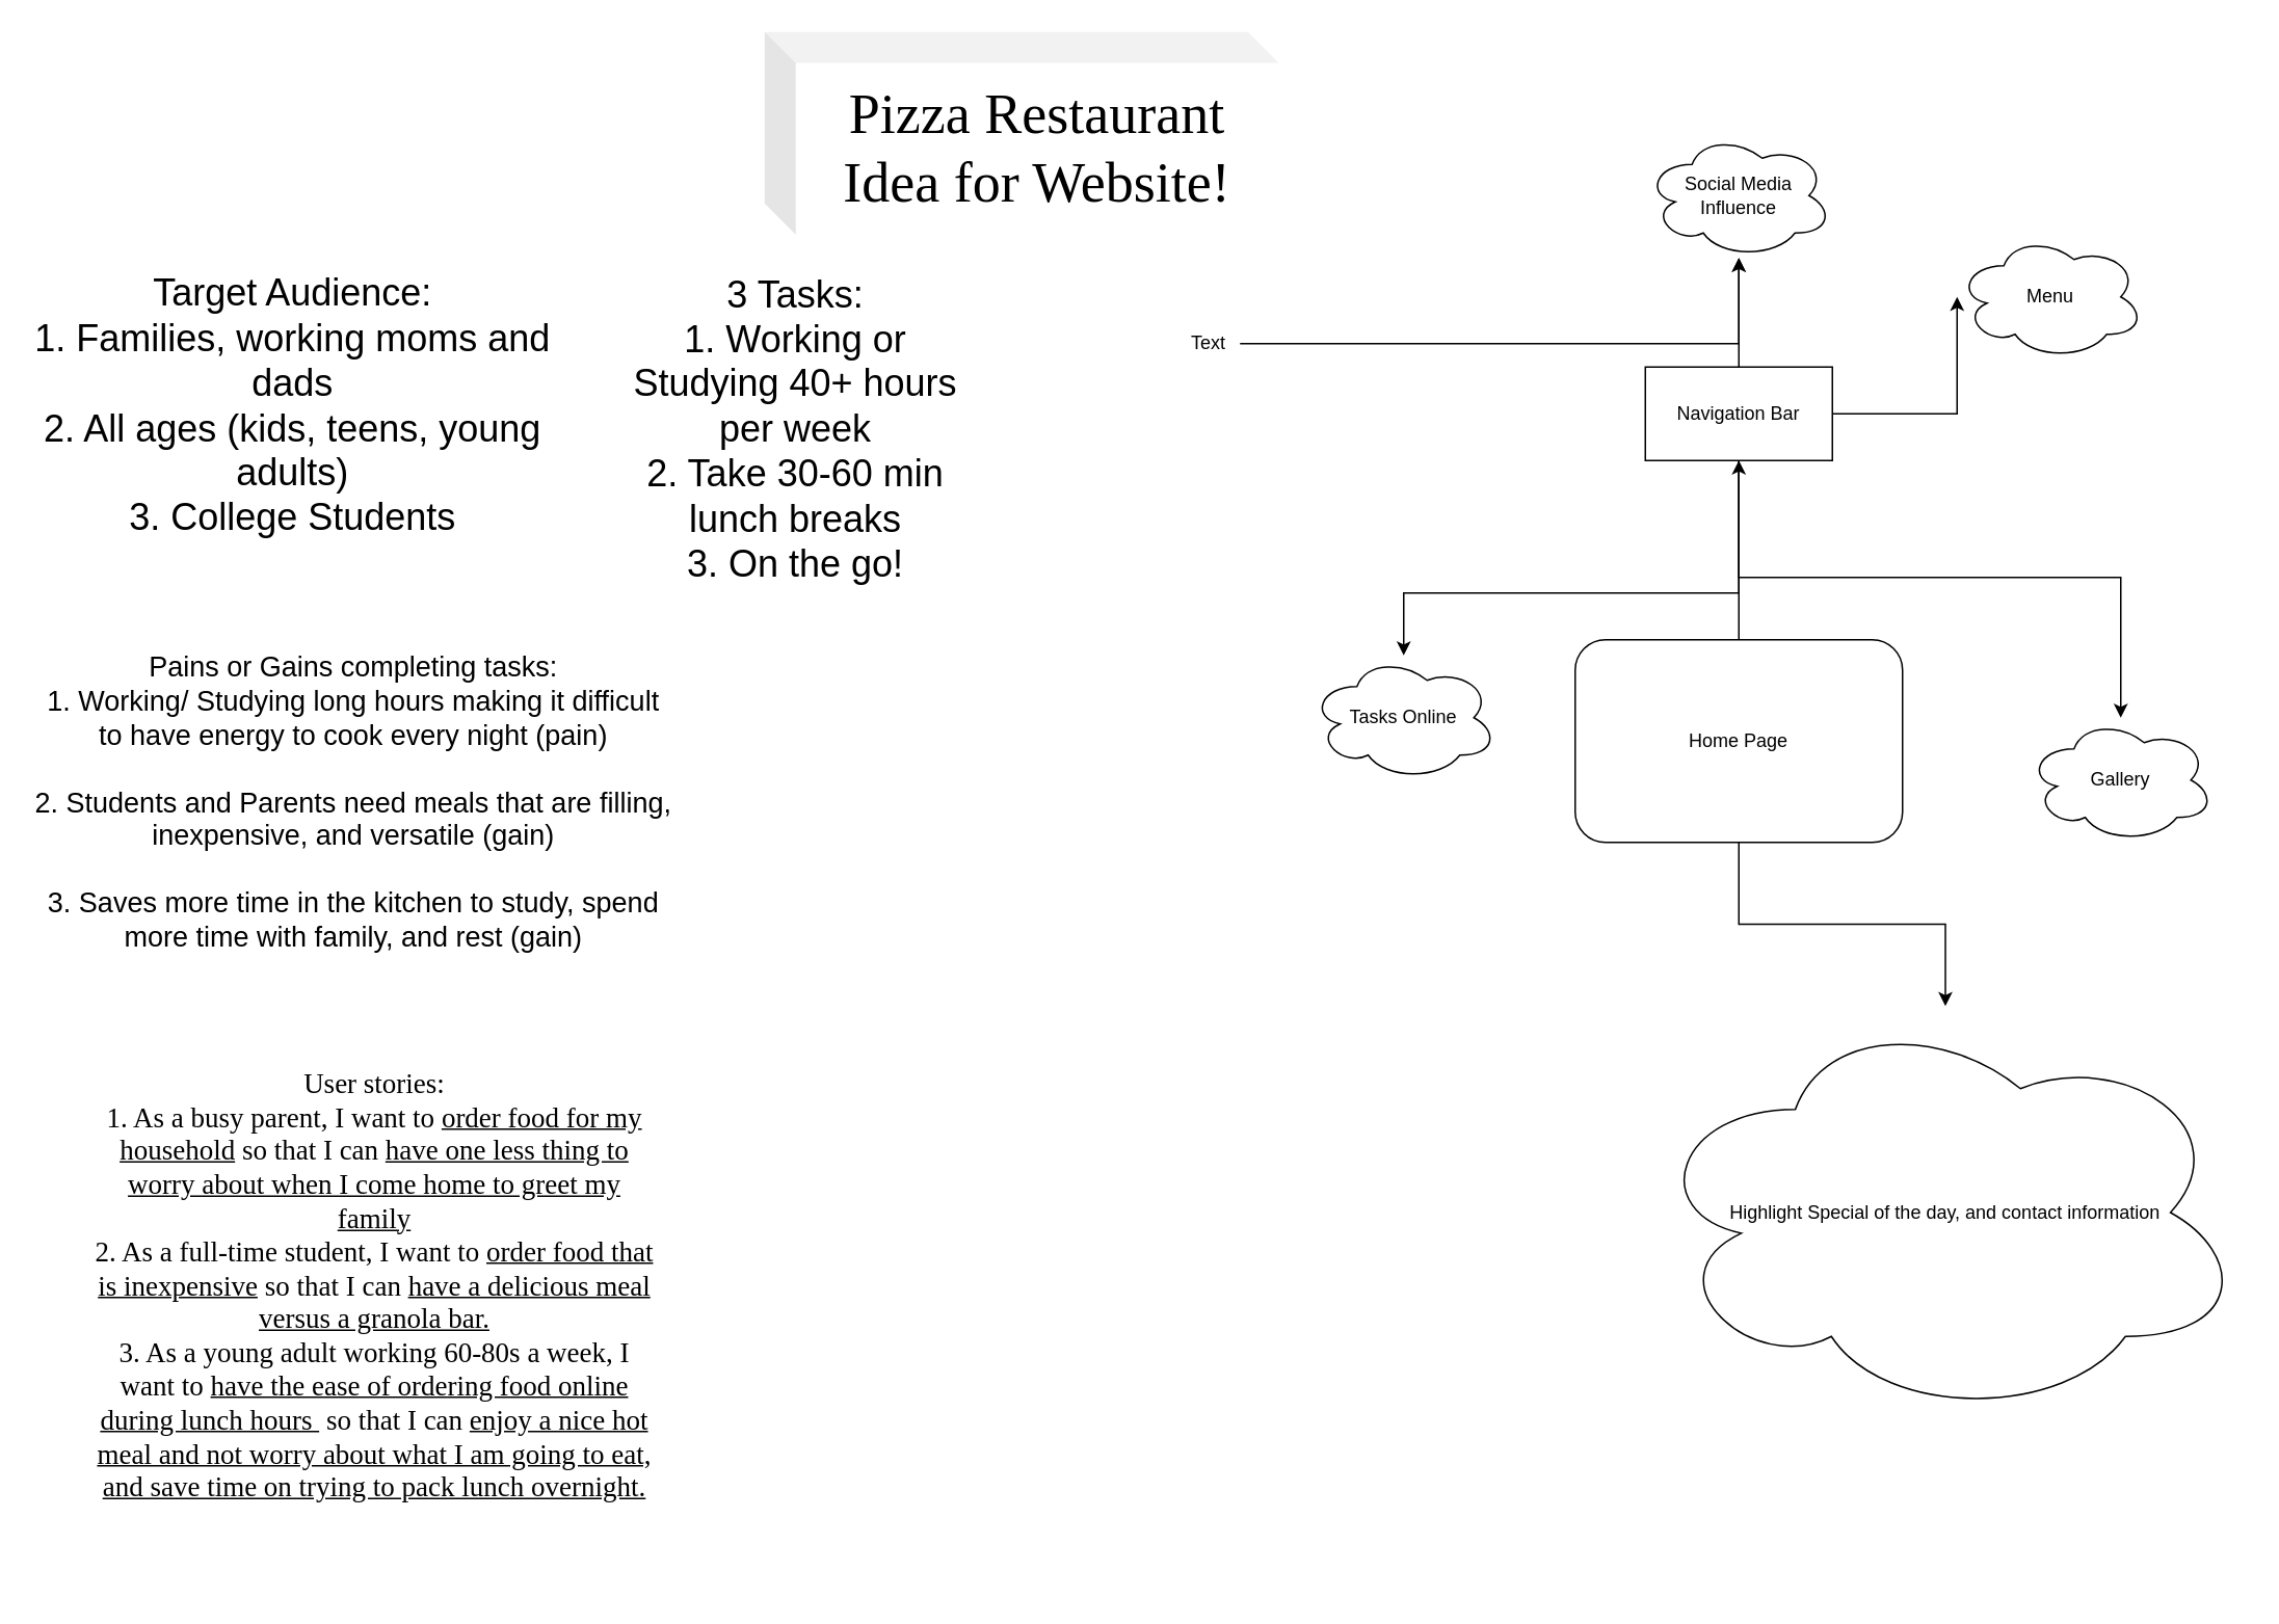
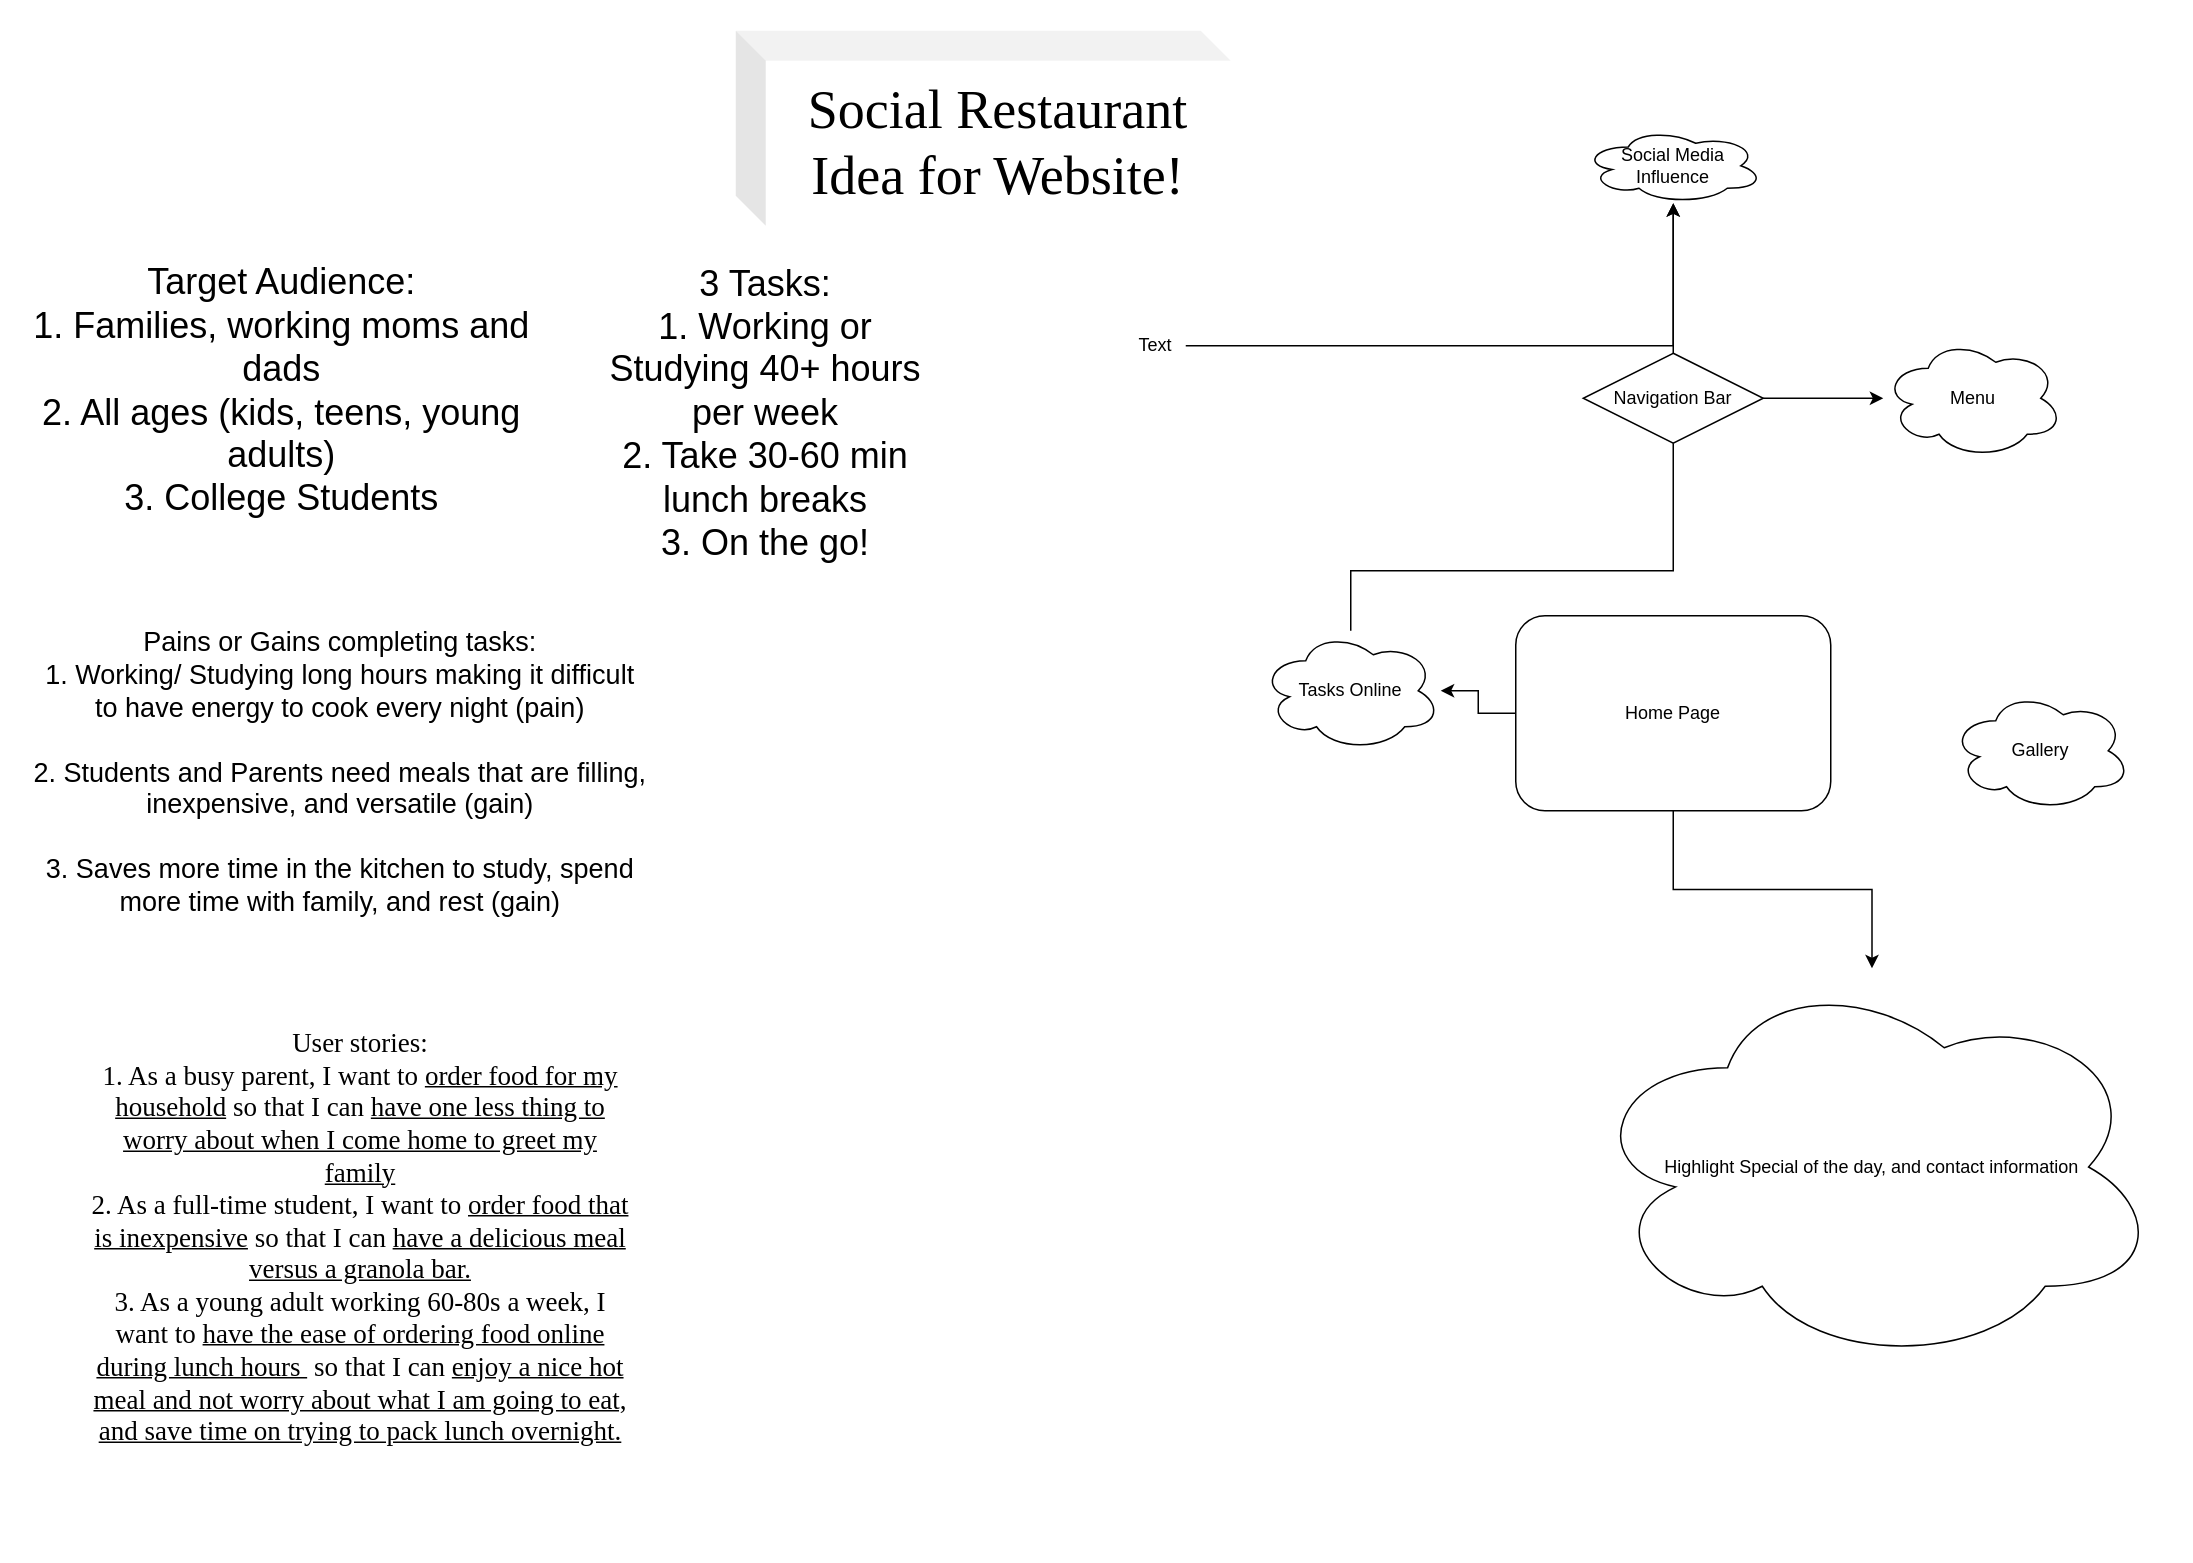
  <mxCell id="0" />
  <mxCell id="1" parent="0" />
  <mxCell id="2" value="&lt;font style=&quot;font-size: 24px&quot;&gt;Target Audience:&lt;br&gt;1. Families, working moms and dads&lt;br&gt;2. All ages (kids, teens, young adults)&lt;br&gt;3. College Students&lt;/font&gt;" style="text;html=1;strokeColor=none;fillColor=none;align=center;verticalAlign=middle;whiteSpace=wrap;rounded=0;" vertex="1" parent="1"><mxGeometry x="20" y="170" width="335" height="180" as="geometry" /></mxCell>
  <mxCell id="3" value="&lt;font&gt;&lt;font style=&quot;font-size: 24px&quot;&gt;3 Tasks:&lt;br&gt;1. Working or Studying 40+ hours per week&lt;br&gt;2. Take 30-60 min lunch breaks&lt;br&gt;3. On the go!&lt;/font&gt;&lt;br&gt;&lt;/font&gt;" style="text;html=1;strokeColor=none;fillColor=none;align=center;verticalAlign=middle;whiteSpace=wrap;rounded=0;" vertex="1" parent="1"><mxGeometry x="390" y="205" width="240" height="140" as="geometry" /></mxCell>
  <mxCell id="4" value="&lt;font style=&quot;font-size: 18px&quot;&gt;&lt;font&gt;Pains or Gains completing tasks:&lt;br&gt;1. Working/ Studying long hours making it difficult to have energy to cook every night (pain)&lt;br&gt;&lt;br&gt;2. Students and Parents need meals that are filling, inexpensive, and versatile (gain)&lt;br&gt;&lt;br&gt;&lt;/font&gt;3. Saves more time in the kitchen to study, spend more time with family, and rest (gain)&lt;/font&gt;" style="text;html=1;strokeColor=none;fillColor=none;align=center;verticalAlign=middle;whiteSpace=wrap;rounded=0;" vertex="1" parent="1"><mxGeometry x="20" y="380" width="412.5" height="270" as="geometry" /></mxCell>
  <mxCell id="5" value="" style="edgeStyle=orthogonalEdgeStyle;rounded=0;orthogonalLoop=1;jettySize=auto;html=1;" edge="1" parent="1" source="6" target="18"><mxGeometry relative="1" as="geometry" /></mxCell>
- <mxCell id="6" value="Text" style="text;html=1;strokeColor=none;fillColor=none;align=center;verticalAlign=middle;whiteSpace=wrap;rounded=0;" vertex="1" parent="1"><mxGeometry x="755" y="210" width="40" height="20" as="geometry" /></mxCell>
- <mxCell id="7" value="&lt;font face=&quot;Times New Roman&quot; style=&quot;font-size: 36px&quot;&gt;Pizza Restaurant Idea for Website!&lt;/font&gt;" style="shape=cube;whiteSpace=wrap;html=1;boundedLbl=1;backgroundOutline=1;darkOpacity=0.05;darkOpacity2=0.1;rounded=0;strokeColor=none;fillColor=none;" vertex="1" parent="1"><mxGeometry x="490" y="20" width="330" height="130" as="geometry" /></mxCell>
+ <mxCell id="6" value="Text" style="text;html=1;strokeColor=none;fillColor=none;align=center;verticalAlign=middle;whiteSpace=wrap;rounded=0;" vertex="1" parent="1"><mxGeometry x="750" y="220" width="40" height="20" as="geometry" /></mxCell>
+ <mxCell id="7" value="&lt;font face=&quot;Times New Roman&quot; style=&quot;font-size: 36px&quot;&gt;Social Restaurant Idea for Website!&lt;/font&gt;" style="shape=cube;whiteSpace=wrap;html=1;boundedLbl=1;backgroundOutline=1;darkOpacity=0.05;darkOpacity2=0.1;rounded=0;strokeColor=none;fillColor=none;" vertex="1" parent="1"><mxGeometry x="490" y="20" width="330" height="130" as="geometry" /></mxCell>
  <mxCell id="8" value="&lt;font face=&quot;Times New Roman&quot; style=&quot;font-size: 18px&quot;&gt;User stories:&lt;br&gt;1. As a busy parent, I want to &lt;u&gt;order food for my household&lt;/u&gt;&amp;nbsp;so that I can &lt;u&gt;have one less thing to worry about when I come home to greet my family&lt;/u&gt;&lt;br&gt;2. As a full-time student, I want to &lt;u&gt;order food that is inexpensive&lt;/u&gt;&amp;nbsp;so that I can &lt;u&gt;have a delicious meal versus a granola bar.&lt;/u&gt;&lt;br&gt;3. As a young adult working 60-80s a week, I want to &lt;u&gt;have the ease of ordering food online during lunch hours&amp;nbsp;&lt;/u&gt;&amp;nbsp;so that I can &lt;u&gt;enjoy a nice hot meal and not worry about what I am going to eat, and save time on trying to pack lunch overnight.&lt;/u&gt;&lt;br&gt;&lt;/font&gt;" style="text;html=1;strokeColor=none;fillColor=none;align=center;verticalAlign=middle;whiteSpace=wrap;rounded=0;" vertex="1" parent="1"><mxGeometry x="60" y="630" width="360" height="390" as="geometry" /></mxCell>
- <mxCell id="9" value="" style="edgeStyle=orthogonalEdgeStyle;rounded=0;orthogonalLoop=1;jettySize=auto;html=1;" edge="1" parent="1" source="11" target="16"><mxGeometry relative="1" as="geometry" /></mxCell>
+ <mxCell id="9" value="" style="edgeStyle=orthogonalEdgeStyle;rounded=0;orthogonalLoop=1;jettySize=auto;html=1;" edge="1" parent="1" source="11" target="21"><mxGeometry relative="1" as="geometry" /></mxCell>
  <mxCell id="10" value="" style="edgeStyle=orthogonalEdgeStyle;rounded=0;orthogonalLoop=1;jettySize=auto;html=1;" edge="1" parent="1" source="11" target="19"><mxGeometry relative="1" as="geometry" /></mxCell>
  <mxCell id="11" value="Home Page" style="whiteSpace=wrap;html=1;rounded=1;" vertex="1" parent="1"><mxGeometry x="1010" y="410" width="210" height="130" as="geometry" /></mxCell>
  <mxCell id="12" value="" style="edgeStyle=orthogonalEdgeStyle;rounded=0;orthogonalLoop=1;jettySize=auto;html=1;" edge="1" parent="1" source="16" target="17"><mxGeometry relative="1" as="geometry"><Array as="points"><mxPoint x="1255" y="265" /></Array></mxGeometry></mxCell>
  <mxCell id="13" value="" style="edgeStyle=orthogonalEdgeStyle;rounded=0;orthogonalLoop=1;jettySize=auto;html=1;" edge="1" parent="1" source="16" target="18"><mxGeometry relative="1" as="geometry" /></mxCell>
- <mxCell id="14" style="edgeStyle=orthogonalEdgeStyle;rounded=0;orthogonalLoop=1;jettySize=auto;html=1;" edge="1" parent="1" source="16" target="20"><mxGeometry relative="1" as="geometry"><mxPoint x="1360" y="500" as="targetPoint" /><Array as="points"><mxPoint x="1115" y="370" /><mxPoint x="1360" y="370" /></Array></mxGeometry></mxCell>
- <mxCell id="15" style="edgeStyle=orthogonalEdgeStyle;rounded=0;orthogonalLoop=1;jettySize=auto;html=1;" edge="1" parent="1" source="16" target="21"><mxGeometry relative="1" as="geometry"><mxPoint x="900" y="460" as="targetPoint" /><Array as="points"><mxPoint x="1115" y="380" /><mxPoint x="900" y="380" /></Array></mxGeometry></mxCell>
- <mxCell id="16" value="Navigation Bar" style="whiteSpace=wrap;html=1;" vertex="1" parent="1"><mxGeometry x="1055" y="235" width="120" height="60" as="geometry" /></mxCell>
- <mxCell id="17" value="Menu" style="ellipse;shape=cloud;whiteSpace=wrap;html=1;" vertex="1" parent="1"><mxGeometry x="1255" y="150" width="120" height="80" as="geometry" /></mxCell>
- <mxCell id="18" value="Social Media Influence" style="ellipse;shape=cloud;whiteSpace=wrap;html=1;" vertex="1" parent="1"><mxGeometry x="1055" y="85" width="120" height="80" as="geometry" /></mxCell>
+ <mxCell id="15" style="edgeStyle=orthogonalEdgeStyle;rounded=0;orthogonalLoop=1;jettySize=auto;html=1;endArrow=none;" edge="1" parent="1" source="16" target="21"><mxGeometry relative="1" as="geometry"><mxPoint x="900" y="460" as="targetPoint" /><Array as="points"><mxPoint x="1115" y="380" /><mxPoint x="900" y="380" /></Array></mxGeometry></mxCell>
+ <mxCell id="16" value="Navigation Bar" style="rhombus;whiteSpace=wrap;html=1;" vertex="1" parent="1"><mxGeometry x="1055" y="235" width="120" height="60" as="geometry" /></mxCell>
+ <mxCell id="17" value="Menu" style="ellipse;shape=cloud;whiteSpace=wrap;html=1;" vertex="1" parent="1"><mxGeometry x="1255" y="225" width="120" height="80" as="geometry" /></mxCell>
+ <mxCell id="18" value="Social Media Influence" style="ellipse;shape=cloud;whiteSpace=wrap;html=1;" vertex="1" parent="1"><mxGeometry x="1055" y="85" width="120" height="50" as="geometry" /></mxCell>
  <mxCell id="19" value="Highlight Special of the day, and contact information" style="ellipse;shape=cloud;whiteSpace=wrap;html=1;" vertex="1" parent="1"><mxGeometry x="1055" y="645" width="385" height="265" as="geometry" /></mxCell>
  <mxCell id="20" value="Gallery" style="ellipse;shape=cloud;whiteSpace=wrap;html=1;" vertex="1" parent="1"><mxGeometry x="1300" y="460" width="120" height="80" as="geometry" /></mxCell>
  <mxCell id="21" value="Tasks Online" style="ellipse;shape=cloud;whiteSpace=wrap;html=1;" vertex="1" parent="1"><mxGeometry x="840" y="420" width="120" height="80" as="geometry" /></mxCell>
